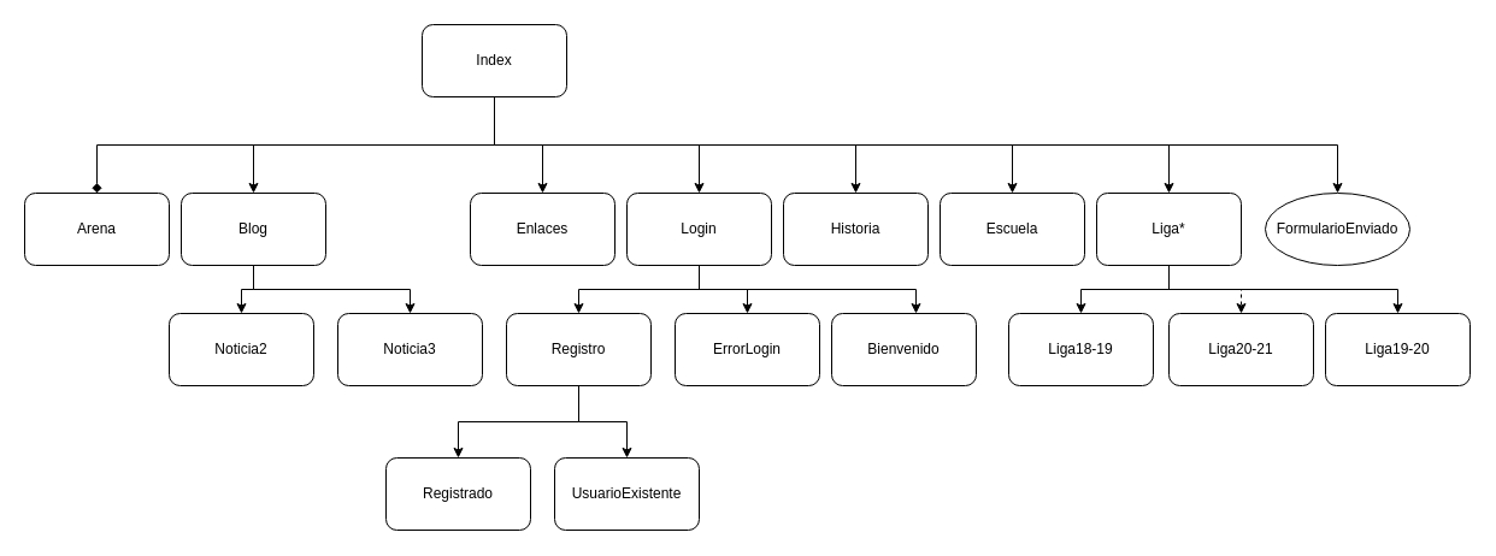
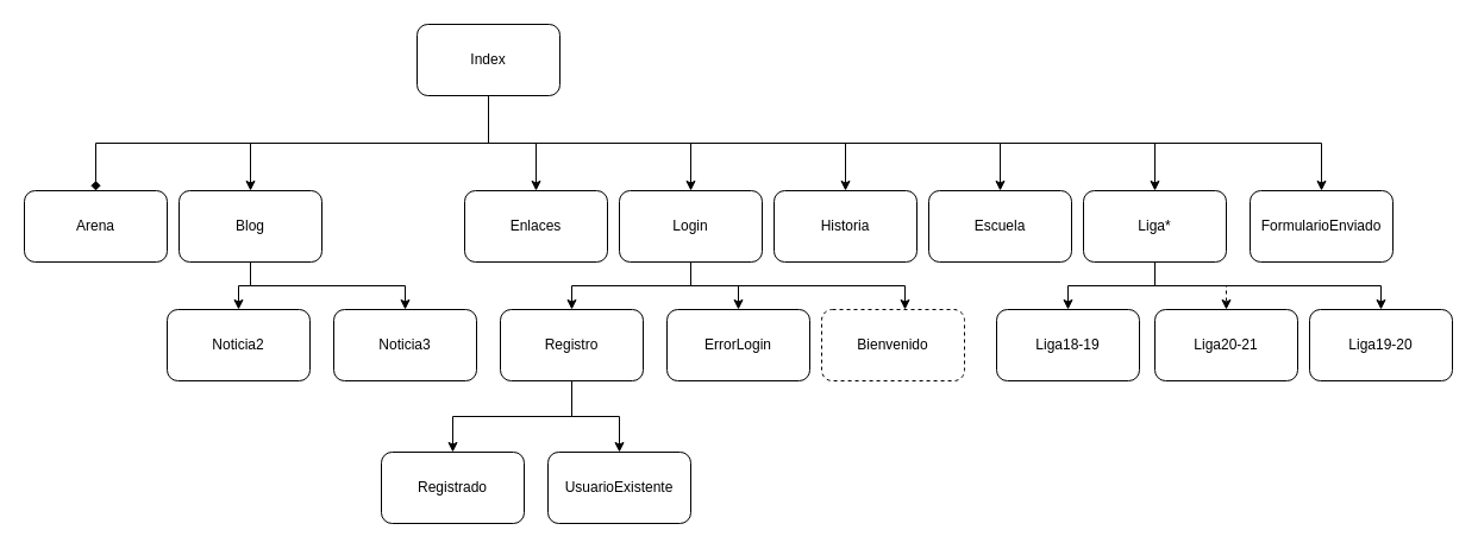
  <mxCell id="0" />
  <mxCell id="1" parent="0" />
  <mxCell id="2" value="" style="edgeStyle=orthogonalEdgeStyle;rounded=0;orthogonalLoop=1;jettySize=auto;html=1;" edge="1" parent="1" source="10" target="12"><mxGeometry relative="1" as="geometry" /></mxCell>
  <mxCell id="3" value="" style="edgeStyle=orthogonalEdgeStyle;rounded=0;orthogonalLoop=1;jettySize=auto;html=1;" edge="1" parent="1" source="10" target="19"><mxGeometry relative="1" as="geometry"><Array as="points"><mxPoint x="410" y="120" /><mxPoint x="580" y="120" /></Array></mxGeometry></mxCell>
  <mxCell id="4" value="" style="edgeStyle=orthogonalEdgeStyle;rounded=0;orthogonalLoop=1;jettySize=auto;html=1;" edge="1" parent="1" source="10" target="20"><mxGeometry relative="1" as="geometry"><Array as="points"><mxPoint x="410" y="120" /><mxPoint x="710" y="120" /></Array></mxGeometry></mxCell>
  <mxCell id="5" value="" style="edgeStyle=orthogonalEdgeStyle;rounded=0;orthogonalLoop=1;jettySize=auto;html=1;" edge="1" parent="1" source="10" target="21"><mxGeometry relative="1" as="geometry"><Array as="points"><mxPoint x="410" y="120" /><mxPoint x="840" y="120" /></Array></mxGeometry></mxCell>
  <mxCell id="6" value="" style="edgeStyle=orthogonalEdgeStyle;rounded=0;orthogonalLoop=1;jettySize=auto;html=1;" edge="1" parent="1" source="10" target="25"><mxGeometry relative="1" as="geometry"><Array as="points"><mxPoint x="410" y="120" /><mxPoint x="970" y="120" /></Array></mxGeometry></mxCell>
  <mxCell id="7" value="" style="edgeStyle=orthogonalEdgeStyle;rounded=0;orthogonalLoop=1;jettySize=auto;html=1;entryX=0.5;entryY=0;entryDx=0;entryDy=0;endArrow=diamond;" edge="1" parent="1" source="10" target="11"><mxGeometry relative="1" as="geometry"><mxPoint x="270" y="50" as="targetPoint" /><Array as="points"><mxPoint x="410" y="120" /><mxPoint x="80" y="120" /></Array></mxGeometry></mxCell>
  <mxCell id="8" value="" style="edgeStyle=orthogonalEdgeStyle;rounded=0;orthogonalLoop=1;jettySize=auto;html=1;entryX=0.5;entryY=0;entryDx=0;entryDy=0;" edge="1" parent="1" source="10" target="15"><mxGeometry relative="1" as="geometry"><mxPoint x="270" y="50" as="targetPoint" /><Array as="points"><mxPoint x="410" y="120" /><mxPoint x="210" y="120" /></Array></mxGeometry></mxCell>
  <mxCell id="9" value="" style="edgeStyle=orthogonalEdgeStyle;rounded=0;orthogonalLoop=1;jettySize=auto;html=1;" edge="1" parent="1" source="10" target="36"><mxGeometry relative="1" as="geometry"><Array as="points"><mxPoint x="410" y="120" /><mxPoint x="1110" y="120" /></Array></mxGeometry></mxCell>
  <mxCell id="10" value="Index" style="rounded=1;whiteSpace=wrap;html=1;" vertex="1" parent="1"><mxGeometry x="350" y="20" width="120" height="60" as="geometry" /></mxCell>
  <mxCell id="11" value="Arena" style="rounded=1;whiteSpace=wrap;html=1;" vertex="1" parent="1"><mxGeometry x="20" y="160" width="120" height="60" as="geometry" /></mxCell>
  <mxCell id="12" value="Enlaces" style="whiteSpace=wrap;html=1;rounded=1;" vertex="1" parent="1"><mxGeometry x="390" y="160" width="120" height="60" as="geometry" /></mxCell>
  <mxCell id="13" style="edgeStyle=orthogonalEdgeStyle;rounded=0;orthogonalLoop=1;jettySize=auto;html=1;exitX=0.5;exitY=1;exitDx=0;exitDy=0;entryX=0.5;entryY=0;entryDx=0;entryDy=0;" edge="1" parent="1" source="15" target="27"><mxGeometry relative="1" as="geometry"><Array as="points"><mxPoint x="210" y="240" /><mxPoint x="340" y="240" /></Array></mxGeometry></mxCell>
  <mxCell id="14" style="edgeStyle=orthogonalEdgeStyle;rounded=0;orthogonalLoop=1;jettySize=auto;html=1;exitX=0.5;exitY=1;exitDx=0;exitDy=0;entryX=0.5;entryY=0;entryDx=0;entryDy=0;" edge="1" parent="1" source="15" target="26"><mxGeometry relative="1" as="geometry"><Array as="points"><mxPoint x="210" y="240" /><mxPoint x="200" y="240" /></Array></mxGeometry></mxCell>
  <mxCell id="15" value="Blog" style="rounded=1;whiteSpace=wrap;html=1;" vertex="1" parent="1"><mxGeometry x="150" y="160" width="120" height="60" as="geometry" /></mxCell>
  <mxCell id="16" value="" style="edgeStyle=orthogonalEdgeStyle;rounded=0;orthogonalLoop=1;jettySize=auto;html=1;entryX=0.5;entryY=0;entryDx=0;entryDy=0;" edge="1" parent="1" source="19" target="34"><mxGeometry relative="1" as="geometry"><mxPoint x="580" y="300" as="targetPoint" /></mxGeometry></mxCell>
  <mxCell id="17" style="edgeStyle=orthogonalEdgeStyle;rounded=0;orthogonalLoop=1;jettySize=auto;html=1;exitX=0.75;exitY=1;exitDx=0;exitDy=0;" edge="1" parent="1" source="19" target="35"><mxGeometry relative="1" as="geometry"><Array as="points"><mxPoint x="580" y="220" /><mxPoint x="580" y="240" /><mxPoint x="760" y="240" /></Array></mxGeometry></mxCell>
  <mxCell id="18" style="edgeStyle=orthogonalEdgeStyle;rounded=0;orthogonalLoop=1;jettySize=auto;html=1;exitX=0.25;exitY=1;exitDx=0;exitDy=0;entryX=0.5;entryY=0;entryDx=0;entryDy=0;" edge="1" parent="1" source="19" target="33"><mxGeometry relative="1" as="geometry"><Array as="points"><mxPoint x="580" y="220" /><mxPoint x="580" y="240" /><mxPoint x="480" y="240" /></Array></mxGeometry></mxCell>
  <mxCell id="19" value="Login" style="whiteSpace=wrap;html=1;rounded=1;" vertex="1" parent="1"><mxGeometry x="520" y="160" width="120" height="60" as="geometry" /></mxCell>
  <mxCell id="20" value="Historia" style="whiteSpace=wrap;html=1;rounded=1;" vertex="1" parent="1"><mxGeometry x="650" y="160" width="120" height="60" as="geometry" /></mxCell>
  <mxCell id="21" value="Escuela" style="whiteSpace=wrap;html=1;rounded=1;" vertex="1" parent="1"><mxGeometry x="780" y="160" width="120" height="60" as="geometry" /></mxCell>
  <mxCell id="22" style="edgeStyle=orthogonalEdgeStyle;rounded=0;orthogonalLoop=1;jettySize=auto;html=1;exitX=0.5;exitY=1;exitDx=0;exitDy=0;entryX=0.5;entryY=0;entryDx=0;entryDy=0;" edge="1" parent="1" source="25" target="28"><mxGeometry relative="1" as="geometry"><mxPoint x="970" y="240" as="targetPoint" /><Array as="points"><mxPoint x="970" y="240" /><mxPoint x="897" y="240" /></Array></mxGeometry></mxCell>
  <mxCell id="23" style="edgeStyle=orthogonalEdgeStyle;rounded=0;orthogonalLoop=1;jettySize=auto;html=1;exitX=0.75;exitY=1;exitDx=0;exitDy=0;entryX=0.5;entryY=0;entryDx=0;entryDy=0;dashed=1;" edge="1" parent="1" source="25" target="29"><mxGeometry relative="1" as="geometry"><Array as="points"><mxPoint x="970" y="220" /><mxPoint x="970" y="240" /><mxPoint x="1030" y="240" /></Array></mxGeometry></mxCell>
  <mxCell id="24" style="edgeStyle=orthogonalEdgeStyle;rounded=0;orthogonalLoop=1;jettySize=auto;html=1;exitX=0.75;exitY=1;exitDx=0;exitDy=0;" edge="1" parent="1" source="25" target="30"><mxGeometry relative="1" as="geometry"><Array as="points"><mxPoint x="970" y="220" /><mxPoint x="970" y="240" /><mxPoint x="1160" y="240" /></Array></mxGeometry></mxCell>
  <mxCell id="25" value="Liga*" style="whiteSpace=wrap;html=1;rounded=1;" vertex="1" parent="1"><mxGeometry x="910" y="160" width="120" height="60" as="geometry" /></mxCell>
  <mxCell id="26" value="Noticia2" style="whiteSpace=wrap;html=1;rounded=1;" vertex="1" parent="1"><mxGeometry x="140" y="260" width="120" height="60" as="geometry" /></mxCell>
  <mxCell id="27" value="Noticia3" style="whiteSpace=wrap;html=1;rounded=1;" vertex="1" parent="1"><mxGeometry x="280" y="260" width="120" height="60" as="geometry" /></mxCell>
  <mxCell id="28" value="Liga18-19" style="whiteSpace=wrap;html=1;rounded=1;" vertex="1" parent="1"><mxGeometry x="837" y="260" width="120" height="60" as="geometry" /></mxCell>
  <mxCell id="29" value="Liga20-21" style="whiteSpace=wrap;html=1;rounded=1;" vertex="1" parent="1"><mxGeometry x="970" y="260" width="120" height="60" as="geometry" /></mxCell>
  <mxCell id="30" value="Liga19-20" style="whiteSpace=wrap;html=1;rounded=1;" vertex="1" parent="1"><mxGeometry x="1100" y="260" width="120" height="60" as="geometry" /></mxCell>
  <mxCell id="31" value="" style="edgeStyle=orthogonalEdgeStyle;rounded=0;orthogonalLoop=1;jettySize=auto;html=1;" edge="1" parent="1" source="33" target="37"><mxGeometry relative="1" as="geometry" /></mxCell>
  <mxCell id="32" value="" style="edgeStyle=orthogonalEdgeStyle;rounded=0;orthogonalLoop=1;jettySize=auto;html=1;" edge="1" parent="1" source="33" target="38"><mxGeometry relative="1" as="geometry" /></mxCell>
  <mxCell id="33" value="Registro" style="whiteSpace=wrap;html=1;rounded=1;" vertex="1" parent="1"><mxGeometry x="420" y="260" width="120" height="60" as="geometry" /></mxCell>
  <mxCell id="34" value="ErrorLogin" style="whiteSpace=wrap;html=1;rounded=1;" vertex="1" parent="1"><mxGeometry x="560" y="260" width="120" height="60" as="geometry" /></mxCell>
- <mxCell id="35" value="Bienvenido" style="whiteSpace=wrap;html=1;rounded=1;" vertex="1" parent="1"><mxGeometry x="690" y="260" width="120" height="60" as="geometry" /></mxCell>
- <mxCell id="36" value="FormularioEnviado" style="ellipse;whiteSpace=wrap;html=1;" vertex="1" parent="1"><mxGeometry x="1050" y="160" width="120" height="60" as="geometry" /></mxCell>
+ <mxCell id="35" value="Bienvenido" style="whiteSpace=wrap;html=1;rounded=1;dashed=1;" vertex="1" parent="1"><mxGeometry x="690" y="260" width="120" height="60" as="geometry" /></mxCell>
+ <mxCell id="36" value="FormularioEnviado" style="whiteSpace=wrap;html=1;rounded=1;" vertex="1" parent="1"><mxGeometry x="1050" y="160" width="120" height="60" as="geometry" /></mxCell>
  <mxCell id="37" value="Registrado" style="whiteSpace=wrap;html=1;rounded=1;" vertex="1" parent="1"><mxGeometry x="320" y="380" width="120" height="60" as="geometry" /></mxCell>
  <mxCell id="38" value="UsuarioExistente" style="whiteSpace=wrap;html=1;rounded=1;" vertex="1" parent="1"><mxGeometry x="460" y="380" width="120" height="60" as="geometry" /></mxCell>
